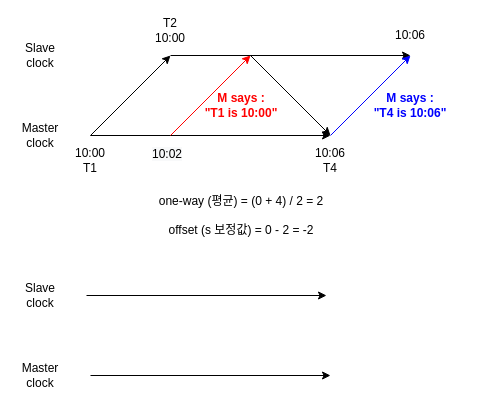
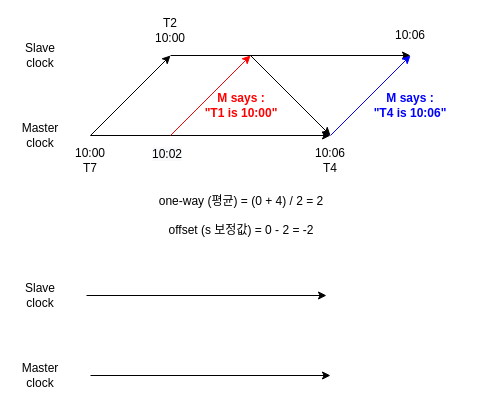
  <mxCell id="0" />
  <mxCell id="1" parent="0" />
  <mxCell id="2" value="" style="endArrow=classic;html=1;" edge="1" parent="1"><mxGeometry width="50" height="50" relative="1" as="geometry"><mxPoint x="90" y="135" as="sourcePoint" /><mxPoint x="330" y="135" as="targetPoint" /></mxGeometry></mxCell>
  <mxCell id="3" value="" style="endArrow=classic;html=1;" edge="1" parent="1"><mxGeometry width="50" height="50" relative="1" as="geometry"><mxPoint x="170" y="55" as="sourcePoint" /><mxPoint x="410" y="55" as="targetPoint" /></mxGeometry></mxCell>
  <mxCell id="4" value="" style="endArrow=classic;html=1;" edge="1" parent="1"><mxGeometry width="50" height="50" relative="1" as="geometry"><mxPoint x="90" y="135" as="sourcePoint" /><mxPoint x="170" y="55" as="targetPoint" /></mxGeometry></mxCell>
  <mxCell id="5" value="" style="endArrow=classic;html=1;fillColor=#f8cecc;strokeColor=#FF0000;" edge="1" parent="1"><mxGeometry width="50" height="50" relative="1" as="geometry"><mxPoint x="170" y="135" as="sourcePoint" /><mxPoint x="250" y="55" as="targetPoint" /></mxGeometry></mxCell>
  <mxCell id="6" value="" style="endArrow=classic;html=1;strokeColor=#0000FF;" edge="1" parent="1"><mxGeometry width="50" height="50" relative="1" as="geometry"><mxPoint x="330" y="135" as="sourcePoint" /><mxPoint x="410" y="55" as="targetPoint" /></mxGeometry></mxCell>
  <mxCell id="7" value="" style="endArrow=classic;html=1;" edge="1" parent="1"><mxGeometry width="50" height="50" relative="1" as="geometry"><mxPoint x="250" y="55" as="sourcePoint" /><mxPoint x="330" y="135" as="targetPoint" /></mxGeometry></mxCell>
- <mxCell id="8" value="10:00&lt;br&gt;T1" style="text;html=1;strokeColor=none;fillColor=none;align=center;verticalAlign=middle;whiteSpace=wrap;rounded=0;" vertex="1" parent="1"><mxGeometry x="70" y="150" width="40" height="20" as="geometry" /></mxCell>
+ <mxCell id="8" value="10:00&lt;br&gt;T7" style="text;html=1;strokeColor=none;fillColor=none;align=center;verticalAlign=middle;whiteSpace=wrap;rounded=0;" vertex="1" parent="1"><mxGeometry x="70" y="150" width="40" height="20" as="geometry" /></mxCell>
  <mxCell id="9" value="Master clock" style="text;html=1;strokeColor=none;fillColor=none;align=center;verticalAlign=middle;whiteSpace=wrap;rounded=0;" vertex="1" parent="1"><mxGeometry x="20" y="125" width="40" height="20" as="geometry" /></mxCell>
  <mxCell id="10" value="Slave&lt;br&gt;clock" style="text;html=1;strokeColor=none;fillColor=none;align=center;verticalAlign=middle;whiteSpace=wrap;rounded=0;" vertex="1" parent="1"><mxGeometry x="20" y="45" width="40" height="20" as="geometry" /></mxCell>
  <mxCell id="11" value="T2&lt;br&gt;10:00" style="text;html=1;strokeColor=none;fillColor=none;align=center;verticalAlign=middle;whiteSpace=wrap;rounded=0;" vertex="1" parent="1"><mxGeometry x="150" y="20" width="40" height="20" as="geometry" /></mxCell>
  <mxCell id="12" value="10:06" style="text;html=1;strokeColor=none;fillColor=none;align=center;verticalAlign=middle;whiteSpace=wrap;rounded=0;" vertex="1" parent="1"><mxGeometry x="390" y="25" width="40" height="20" as="geometry" /></mxCell>
  <mxCell id="13" value="10:06&lt;br&gt;T4" style="text;html=1;strokeColor=none;fillColor=none;align=center;verticalAlign=middle;whiteSpace=wrap;rounded=0;" vertex="1" parent="1"><mxGeometry x="310" y="150" width="40" height="20" as="geometry" /></mxCell>
  <mxCell id="14" value="&lt;span style=&quot;color: rgb(0 , 0 , 0) ; font-family: &amp;#34;helvetica&amp;#34; ; font-size: 12px ; font-style: normal ; font-weight: 400 ; letter-spacing: normal ; text-align: center ; text-indent: 0px ; text-transform: none ; word-spacing: 0px ; background-color: rgb(248 , 249 , 250) ; display: inline ; float: none&quot;&gt;10:02&lt;/span&gt;" style="text;whiteSpace=wrap;html=1;" vertex="1" parent="1"><mxGeometry x="150" y="140" width="60" height="30" as="geometry" /></mxCell>
  <mxCell id="15" value="&lt;b&gt;&lt;font color=&quot;#ff0000&quot;&gt;M says : &lt;br&gt;&quot;T1 is 10:00&quot;&lt;/font&gt;&lt;/b&gt;" style="text;html=1;strokeColor=none;fillColor=none;align=center;verticalAlign=middle;whiteSpace=wrap;rounded=0;" vertex="1" parent="1"><mxGeometry x="191" y="95" width="100" height="20" as="geometry" /></mxCell>
  <mxCell id="16" value="&lt;b&gt;&lt;font color=&quot;#0000ff&quot;&gt;M says : &lt;br&gt;&quot;T4 is 10:06&quot;&lt;/font&gt;&lt;/b&gt;" style="text;html=1;strokeColor=none;fillColor=none;align=center;verticalAlign=middle;whiteSpace=wrap;rounded=0;" vertex="1" parent="1"><mxGeometry x="360" y="95" width="100" height="20" as="geometry" /></mxCell>
  <mxCell id="17" value="one-way (평균) = (0 + 4) / 2 = 2&lt;br&gt;&lt;br&gt;offset (s 보정값) = 0 - 2 = -2" style="text;html=1;strokeColor=none;fillColor=none;align=center;verticalAlign=middle;whiteSpace=wrap;rounded=0;" vertex="1" parent="1"><mxGeometry x="156" y="205" width="170" height="20" as="geometry" /></mxCell>
  <mxCell id="18" value="" style="endArrow=classic;html=1;" edge="1" parent="1"><mxGeometry width="50" height="50" relative="1" as="geometry"><mxPoint x="90" y="375" as="sourcePoint" /><mxPoint x="330" y="375" as="targetPoint" /></mxGeometry></mxCell>
  <mxCell id="19" value="" style="endArrow=classic;html=1;" edge="1" parent="1"><mxGeometry width="50" height="50" relative="1" as="geometry"><mxPoint x="86" y="295" as="sourcePoint" /><mxPoint x="326" y="295" as="targetPoint" /></mxGeometry></mxCell>
  <mxCell id="20" value="Master clock" style="text;html=1;strokeColor=none;fillColor=none;align=center;verticalAlign=middle;whiteSpace=wrap;rounded=0;" vertex="1" parent="1"><mxGeometry x="20" y="365" width="40" height="20" as="geometry" /></mxCell>
  <mxCell id="21" value="Slave&lt;br&gt;clock" style="text;html=1;strokeColor=none;fillColor=none;align=center;verticalAlign=middle;whiteSpace=wrap;rounded=0;" vertex="1" parent="1"><mxGeometry x="20" y="285" width="40" height="20" as="geometry" /></mxCell>
